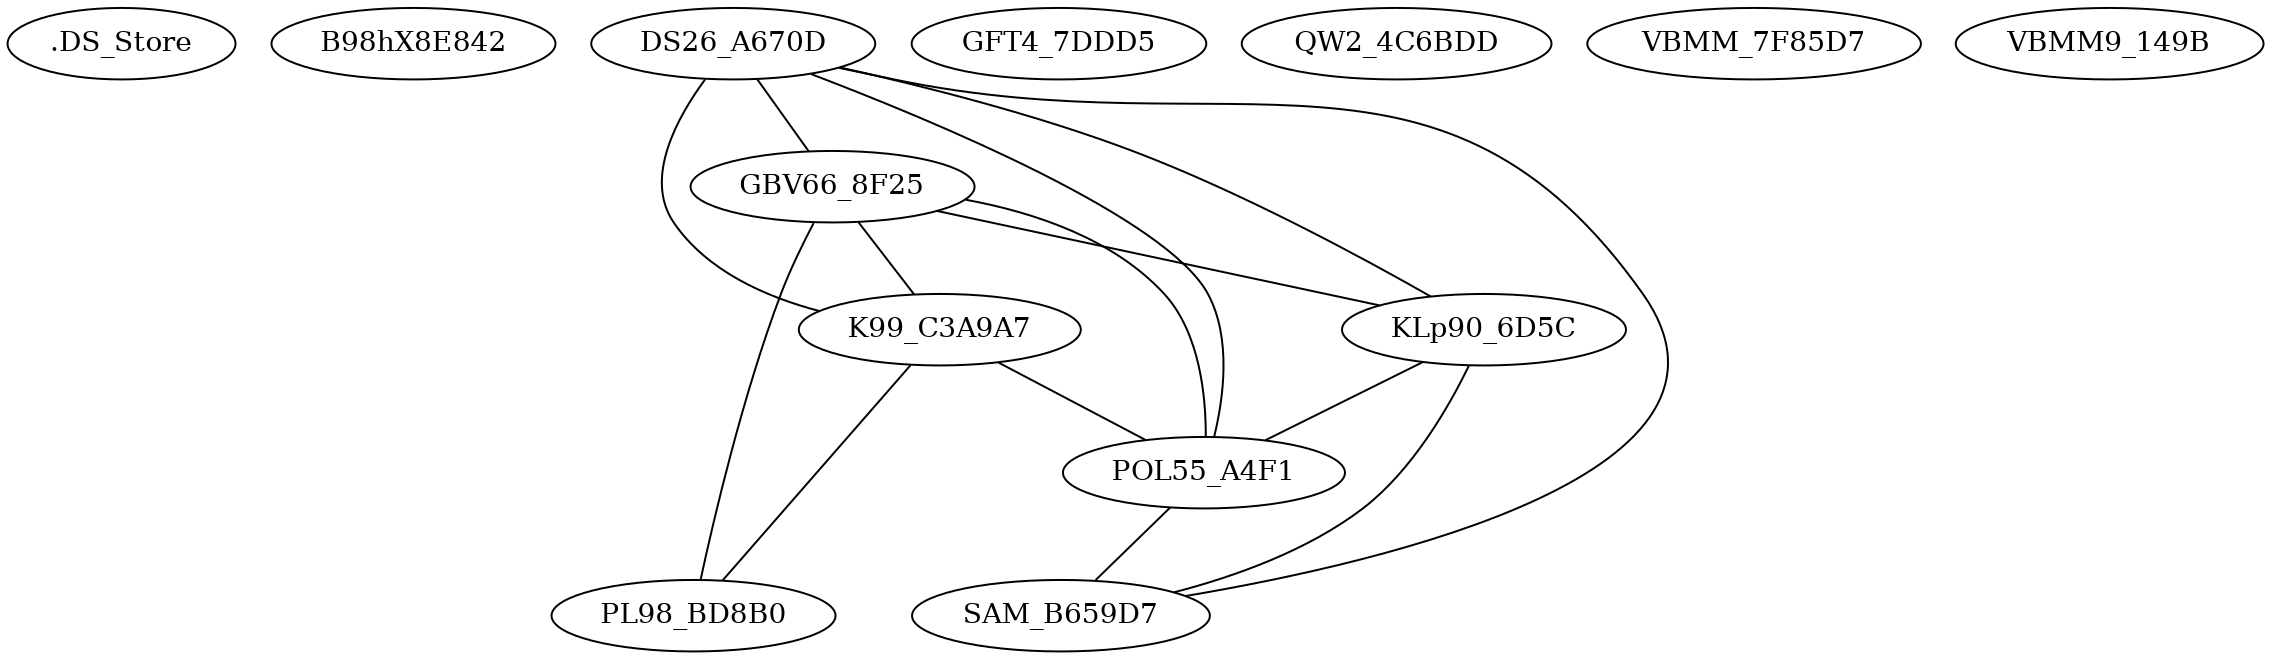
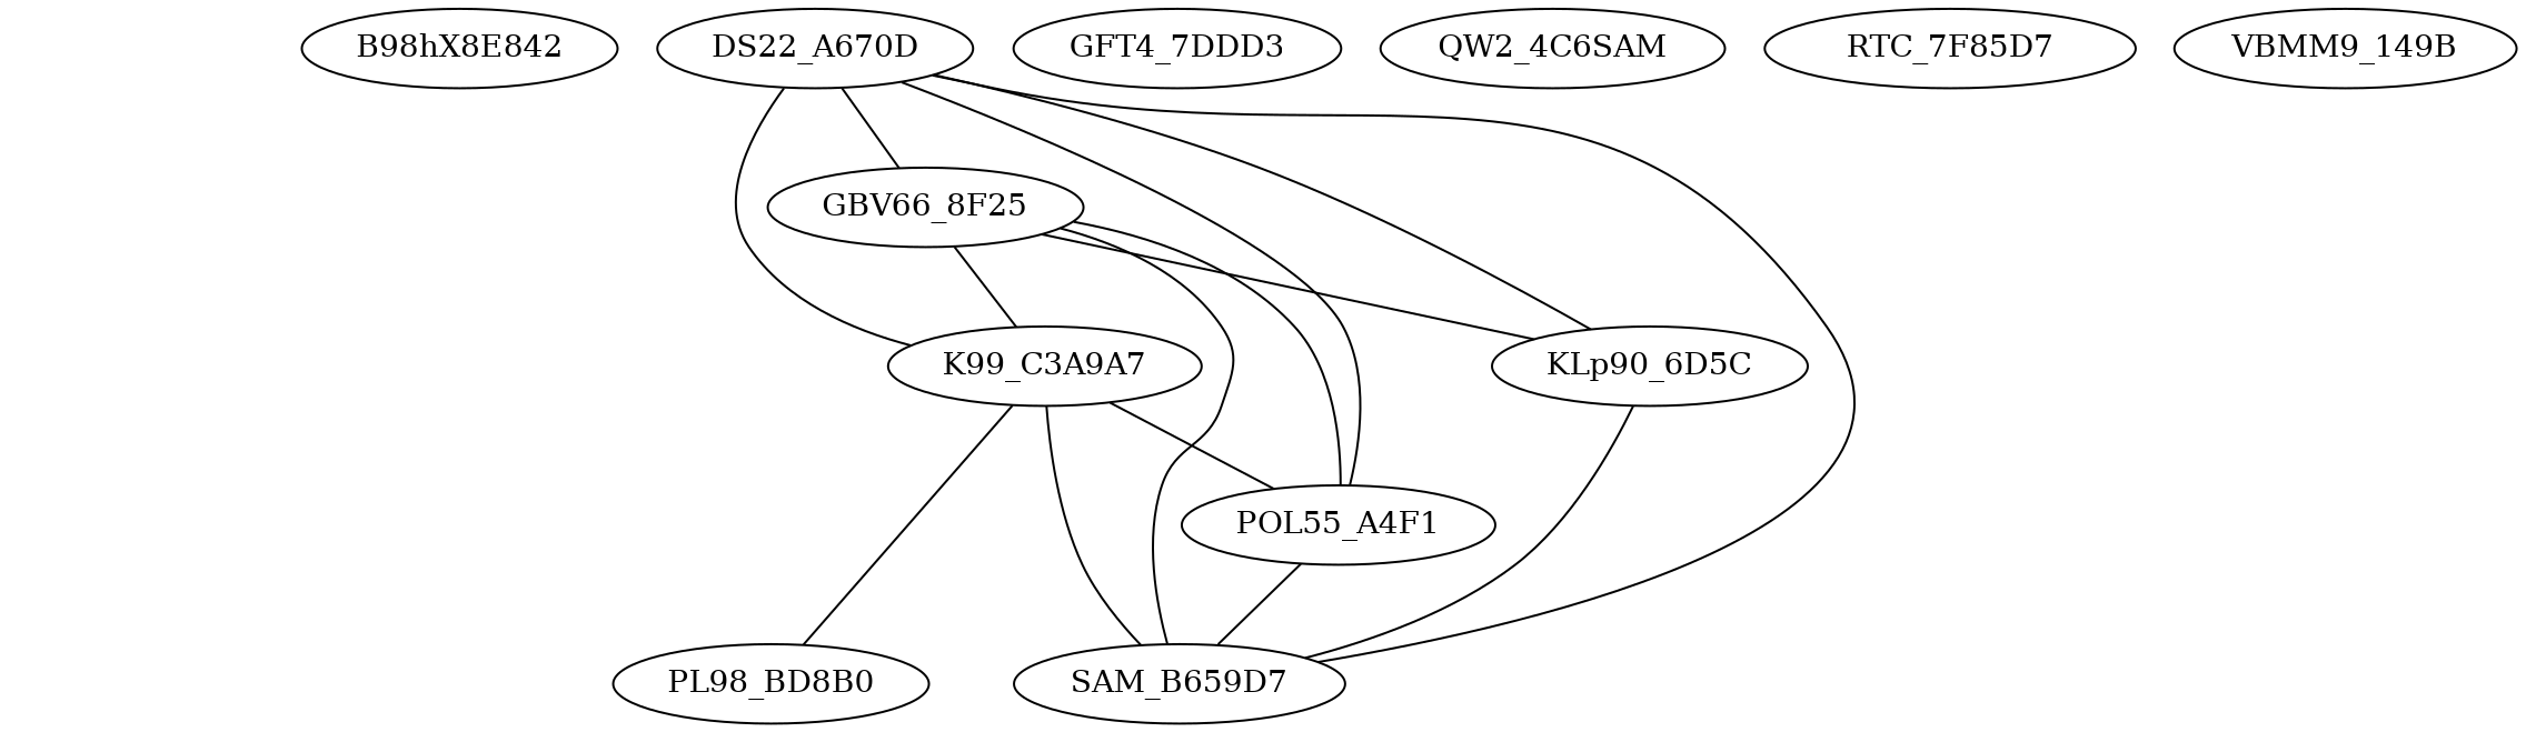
  strict graph {
    edge [weight=0.7564575645756457]
-   n1 [label=".DS_Store"]
    n2 [label=B98hX8E842]
-   n3 [label=DS26_A670D]
+   n3 [label=DS22_A670D]
    n4 [label=GBV66_8F25]
    n5 [label=K99_C3A9A7]
    n6 [label=KLp90_6D5C]
    n7 [label=POL55_A4F1]
    n8 [label=SAM_B659D7]
    n9 [label=PL98_BD8B0]
-   n10 [label=GFT4_7DDD5]
-   n11 [label=QW2_4C6BDD]
-   n12 [label=VBMM_7F85D7]
+   n10 [label=GFT4_7DDD3]
+   n11 [label=QW2_4C6SAM]
+   n12 [label=RTC_7F85D7]
    n13 [label=VBMM9_149B]
    n3 -- n4
    n3 -- n5 [weight=0.9423868312757202]
    n3 -- n6 [weight=0.9543568464730291]
    n3 -- n7 [weight=0.884]
    n3 -- n8 [weight=0.85546875]
    n4 -- n5
    n4 -- n6 [weight=0.7657992565055762]
    n4 -- n7 [weight=0.7924528301886793]
-   n4 -- n9 [weight=0.7940074906367042]
+   n4 -- n8 [weight=0.7940074906367042]
    n5 -- n7 [weight=0.8764940239043825]
+   n5 -- n8 [weight=0.85546875]
    n5 -- n9 [weight=0.9462809917355371]
-   n6 -- n7 [weight=0.8875502008032129]
    n6 -- n8 [weight=0.8588235294117647]
    n7 -- n8 [weight=0.8809523809523809]
  }
